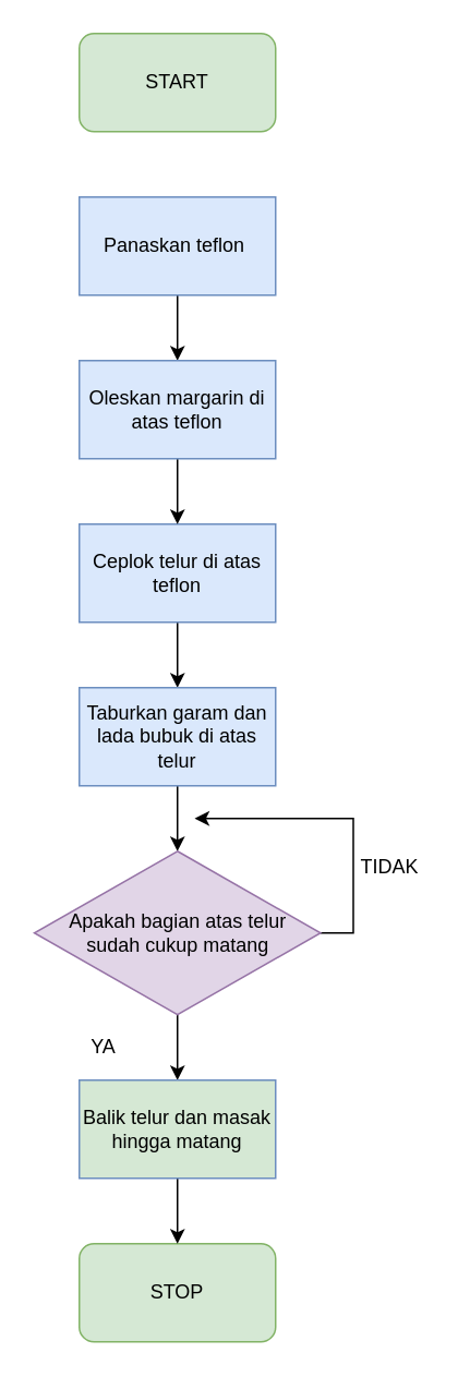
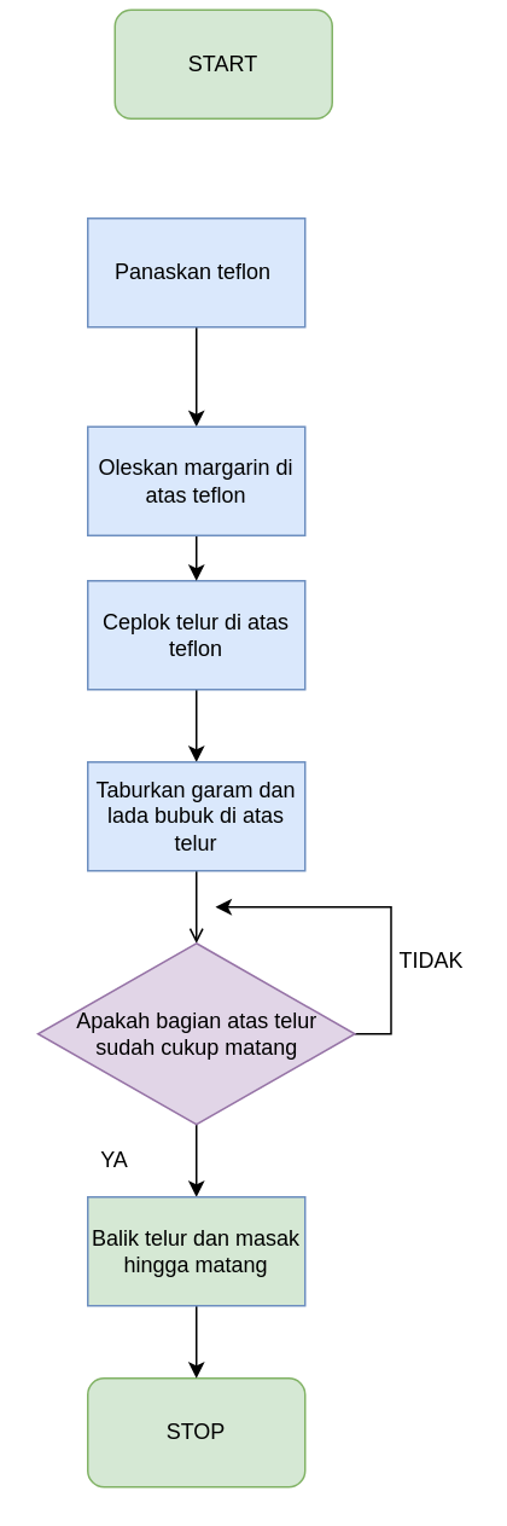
  <mxCell id="0" />
  <mxCell id="1" parent="0" />
- <mxCell id="2" value="START" style="rounded=1;whiteSpace=wrap;html=1;fillColor=#d5e8d4;strokeColor=#82b366;" vertex="1" parent="1"><mxGeometry x="48" y="20" width="120" height="60" as="geometry" /></mxCell>
+ <mxCell id="2" value="START" style="rounded=1;whiteSpace=wrap;html=1;fillColor=#d5e8d4;strokeColor=#82b366;" vertex="1" parent="1"><mxGeometry x="63" y="5" width="120" height="60" as="geometry" /></mxCell>
  <mxCell id="3" value="STOP" style="rounded=1;whiteSpace=wrap;html=1;fillColor=#d5e8d4;strokeColor=#82b366;" vertex="1" parent="1"><mxGeometry x="48" y="760" width="120" height="60" as="geometry" /></mxCell>
  <mxCell id="4" style="edgeStyle=orthogonalEdgeStyle;rounded=0;orthogonalLoop=1;jettySize=auto;html=1;exitX=0.5;exitY=1;exitDx=0;exitDy=0;entryX=0.5;entryY=0;entryDx=0;entryDy=0;" edge="1" parent="1" source="5" target="11"><mxGeometry relative="1" as="geometry" /></mxCell>
  <mxCell id="5" value="Panaskan teflon&amp;nbsp;" style="rounded=0;whiteSpace=wrap;html=1;fillColor=#dae8fc;strokeColor=#6c8ebf;" vertex="1" parent="1"><mxGeometry x="48" y="120" width="120" height="60" as="geometry" /></mxCell>
  <mxCell id="6" style="edgeStyle=orthogonalEdgeStyle;rounded=0;orthogonalLoop=1;jettySize=auto;html=1;exitX=0.5;exitY=1;exitDx=0;exitDy=0;entryX=0.5;entryY=0;entryDx=0;entryDy=0;" edge="1" parent="1" source="7" target="9"><mxGeometry relative="1" as="geometry" /></mxCell>
  <mxCell id="7" value="Ceplok telur di atas teflon" style="rounded=0;whiteSpace=wrap;html=1;fillColor=#dae8fc;strokeColor=#6c8ebf;" vertex="1" parent="1"><mxGeometry x="48" y="320" width="120" height="60" as="geometry" /></mxCell>
- <mxCell id="8" value="" style="edgeStyle=orthogonalEdgeStyle;rounded=0;orthogonalLoop=1;jettySize=auto;html=1;" edge="1" parent="1" source="9" target="14"><mxGeometry relative="1" as="geometry" /></mxCell>
+ <mxCell id="8" value="" style="edgeStyle=orthogonalEdgeStyle;rounded=0;orthogonalLoop=1;jettySize=auto;html=1;endArrow=open;" edge="1" parent="1" source="9" target="14"><mxGeometry relative="1" as="geometry" /></mxCell>
  <mxCell id="9" value="Taburkan garam dan lada bubuk di atas telur" style="rounded=0;whiteSpace=wrap;html=1;fillColor=#dae8fc;strokeColor=#6c8ebf;" vertex="1" parent="1"><mxGeometry x="48" y="420" width="120" height="60" as="geometry" /></mxCell>
  <mxCell id="10" style="edgeStyle=orthogonalEdgeStyle;rounded=0;orthogonalLoop=1;jettySize=auto;html=1;exitX=0.5;exitY=1;exitDx=0;exitDy=0;entryX=0.5;entryY=0;entryDx=0;entryDy=0;" edge="1" parent="1" source="11" target="7"><mxGeometry relative="1" as="geometry" /></mxCell>
- <mxCell id="11" value="&lt;span style=&quot;white-space: normal&quot;&gt;Oleskan margarin di atas teflon&lt;/span&gt;" style="rounded=0;whiteSpace=wrap;html=1;fillColor=#dae8fc;strokeColor=#6c8ebf;" vertex="1" parent="1"><mxGeometry x="48" y="220" width="120" height="60" as="geometry" /></mxCell>
+ <mxCell id="11" value="&lt;span style=&quot;white-space: normal&quot;&gt;Oleskan margarin di atas teflon&lt;/span&gt;" style="rounded=0;whiteSpace=wrap;html=1;fillColor=#dae8fc;strokeColor=#6c8ebf;" vertex="1" parent="1"><mxGeometry x="48" y="235" width="120" height="60" as="geometry" /></mxCell>
  <mxCell id="12" value="" style="edgeStyle=orthogonalEdgeStyle;rounded=0;orthogonalLoop=1;jettySize=auto;html=1;" edge="1" parent="1" source="14" target="16"><mxGeometry relative="1" as="geometry" /></mxCell>
  <mxCell id="13" style="edgeStyle=orthogonalEdgeStyle;rounded=0;orthogonalLoop=1;jettySize=auto;html=1;exitX=1;exitY=0.5;exitDx=0;exitDy=0;" edge="1" parent="1" source="14"><mxGeometry relative="1" as="geometry"><mxPoint x="118" y="500" as="targetPoint" /></mxGeometry></mxCell>
  <mxCell id="14" value="Apakah bagian atas telur sudah cukup matang" style="rhombus;whiteSpace=wrap;html=1;spacingRight=10;spacingLeft=10;fillColor=#e1d5e7;strokeColor=#9673a6;" vertex="1" parent="1"><mxGeometry x="20.5" y="520" width="175" height="100" as="geometry" /></mxCell>
  <mxCell id="15" value="" style="edgeStyle=orthogonalEdgeStyle;rounded=0;orthogonalLoop=1;jettySize=auto;html=1;" edge="1" parent="1" source="16" target="3"><mxGeometry relative="1" as="geometry" /></mxCell>
  <mxCell id="16" value="Balik telur dan masak hingga matang" style="rounded=0;whiteSpace=wrap;html=1;fillColor=#d5e8d4;strokeColor=#6c8ebf;" vertex="1" parent="1"><mxGeometry x="48" y="660" width="120" height="60" as="geometry" /></mxCell>
  <mxCell id="17" value="YA" style="text;html=1;strokeColor=none;fillColor=none;align=center;verticalAlign=middle;whiteSpace=wrap;rounded=0;" vertex="1" parent="1"><mxGeometry x="43" y="630" width="40" height="20" as="geometry" /></mxCell>
  <mxCell id="18" value="TIDAK" style="text;html=1;strokeColor=none;fillColor=none;align=center;verticalAlign=middle;whiteSpace=wrap;rounded=0;" vertex="1" parent="1"><mxGeometry x="218" y="520" width="40" height="20" as="geometry" /></mxCell>
